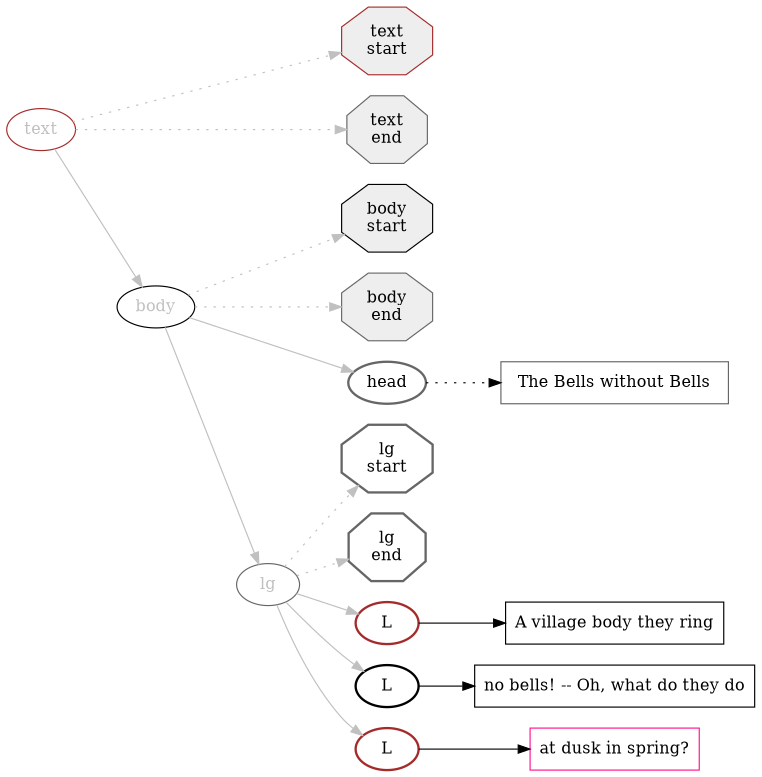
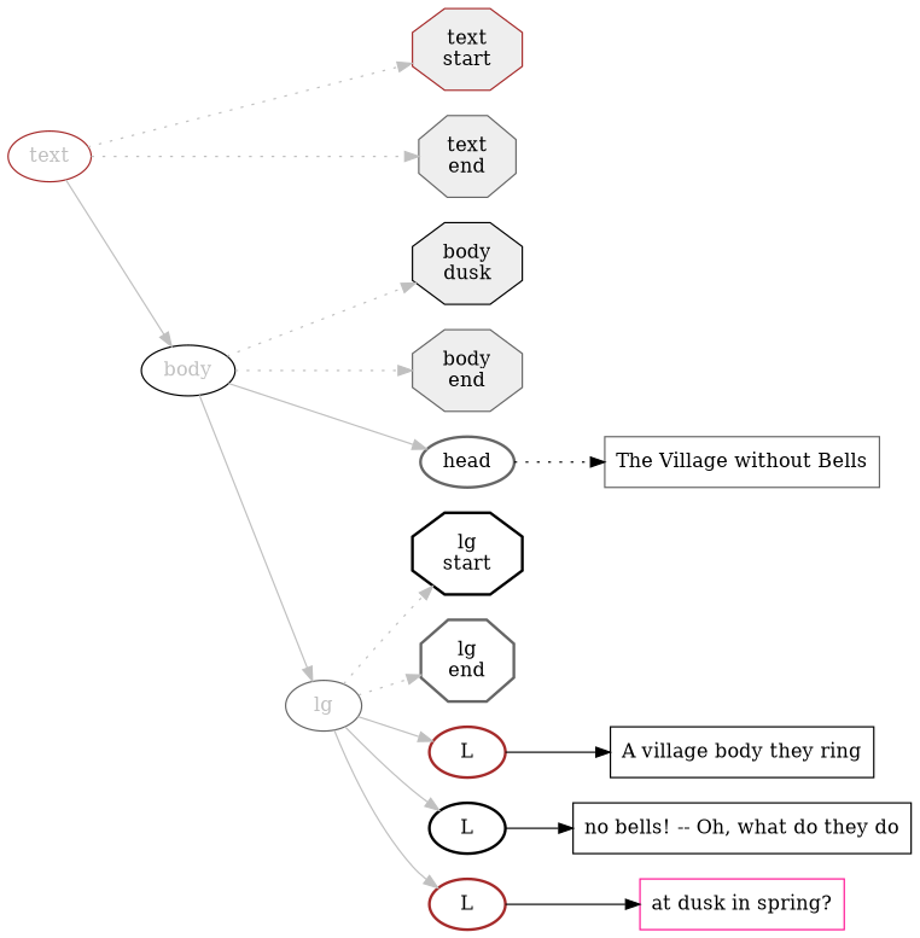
  digraph {
    rankdir=LR
    node [color=gray40 fillcolor="#EEEEEE" ordering=out shape=oval style=solid]
    edge [color=gray]
    n1 [color=brown label="text\nstart" shape=octagon style=filled]
-   n2 [color=black label="body\nstart" shape=octagon style=filled]
-   n3 [label="lg\nstart" shape=octagon style=bold]
+   n2 [color=black label="body\ndusk" shape=octagon style=filled]
+   n3 [color=black label="lg\nstart" shape=octagon style=bold]
    n4 [label="lg\nend" shape=octagon style=bold]
    n5 [label="body\nend" shape=octagon style=filled]
    n6 [label="text\nend" shape=octagon style=filled]
    head [fontcolor=black style=bold]
    n8 [color=brown fontcolor=black label=L style=bold]
    n9 [color=black fontcolor=black label=L style=bold]
    n10 [color=brown fontcolor=black label=L style=bold]
-   n11 [label="The Bells without Bells" shape=box fillcolor=""]
+   n11 [label="The Village without Bells" shape=box fillcolor=""]
    n12 [color=black label="A village body they ring" shape=box fillcolor=""]
    n13 [color=black label="no bells! -- Oh, what do they do" shape=box fillcolor=""]
    n14 [color=deeppink label="at dusk in spring?" shape=box fillcolor=""]
    text [color=brown fontcolor=gray fillcolor=""]
    body [color=black fontcolor=gray fillcolor=""]
    lg [fontcolor=gray fillcolor=""]
    subgraph sub_1 {
      rank=same
      n1
      n2
      n3
      n4
      n5
      n6
      head
      n8
      n9
      n10
    }
    head -> n11 [color=black style=dotted]
    n8 -> n12 [color=black]
    n9 -> n13 [color=black]
    n10 -> n14 [color=black]
    text -> n1 [style=dotted]
    text -> n6 [style=dotted]
    text -> body
    body -> n2 [style=dotted]
    body -> n5 [style=dotted]
    body -> head
    body -> lg
    lg -> n3 [style=dotted]
    lg -> n4 [style=dotted]
    lg -> n8
    lg -> n9
    lg -> n10
  }
